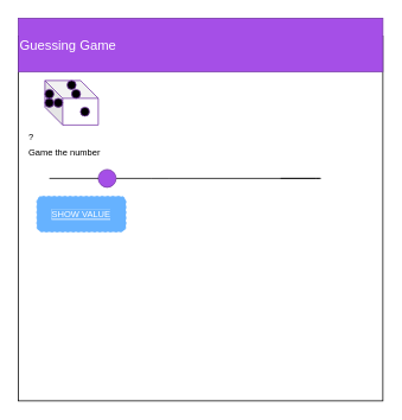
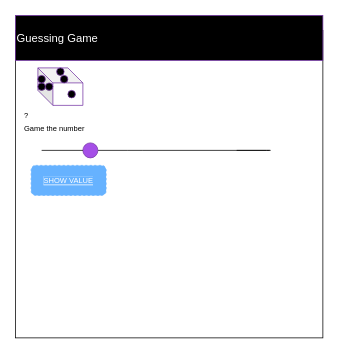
  <mxCell id="0" />
  <mxCell id="1" parent="0" />
  <mxCell id="2" value="" style="whiteSpace=wrap;html=1;aspect=fixed;" vertex="1" parent="1"><mxGeometry x="20" y="40" width="410" height="410" as="geometry" /></mxCell>
- <mxCell id="3" value="&lt;font color=&quot;#ffffff&quot; style=&quot;font-size: 15px&quot;&gt;Guessing Game&lt;/font&gt;" style="rounded=0;whiteSpace=wrap;html=1;fillColor=#A54FE7;strokeColor=#7637A6;align=left;" vertex="1" parent="1"><mxGeometry x="20" y="20" width="410" height="60" as="geometry" /></mxCell>
+ <mxCell id="3" value="&lt;font color=&quot;#ffffff&quot; style=&quot;font-size: 15px&quot;&gt;Guessing Game&lt;/font&gt;" style="rounded=0;whiteSpace=wrap;html=1;fillColor=#000000;strokeColor=#7637A6;align=left;" vertex="1" parent="1"><mxGeometry x="20" y="20" width="410" height="60" as="geometry" /></mxCell>
  <mxCell id="4" value="" style="shape=cube;whiteSpace=wrap;html=1;boundedLbl=1;backgroundOutline=1;darkOpacity=0.05;darkOpacity2=0.1;labelBackgroundColor=#7637A6;fontSize=15;fontColor=#FFFFFF;strokeColor=#7637A6;fillColor=#FFFFFF;" vertex="1" parent="1"><mxGeometry x="50" y="90" width="60" height="50" as="geometry" /></mxCell>
  <mxCell id="5" value="" style="ellipse;whiteSpace=wrap;html=1;aspect=fixed;labelBackgroundColor=#7637A6;fontSize=15;fontColor=#FFFFFF;strokeColor=#7637A6;fillColor=#000000;" vertex="1" parent="1"><mxGeometry x="90" y="120" width="10" height="10" as="geometry" /></mxCell>
  <mxCell id="6" value="" style="ellipse;whiteSpace=wrap;html=1;aspect=fixed;labelBackgroundColor=#7637A6;fontSize=15;fontColor=#FFFFFF;strokeColor=#7637A6;fillColor=#000000;" vertex="1" parent="1"><mxGeometry x="80" y="100" width="10" height="10" as="geometry" /></mxCell>
  <mxCell id="7" value="" style="ellipse;whiteSpace=wrap;html=1;aspect=fixed;labelBackgroundColor=#7637A6;fontSize=15;fontColor=#FFFFFF;strokeColor=#7637A6;fillColor=#000000;" vertex="1" parent="1"><mxGeometry x="75" y="90" width="10" height="10" as="geometry" /></mxCell>
  <mxCell id="8" value="" style="ellipse;whiteSpace=wrap;html=1;aspect=fixed;labelBackgroundColor=#7637A6;fontSize=15;fontColor=#FFFFFF;strokeColor=#7637A6;fillColor=#000000;" vertex="1" parent="1"><mxGeometry x="50" y="110" width="10" height="10" as="geometry" /></mxCell>
  <mxCell id="9" value="" style="ellipse;whiteSpace=wrap;html=1;aspect=fixed;labelBackgroundColor=#7637A6;fontSize=15;fontColor=#FFFFFF;strokeColor=#7637A6;fillColor=#000000;" vertex="1" parent="1"><mxGeometry x="60" y="110" width="10" height="10" as="geometry" /></mxCell>
  <mxCell id="10" value="" style="ellipse;whiteSpace=wrap;html=1;aspect=fixed;labelBackgroundColor=#7637A6;fontSize=15;fontColor=#FFFFFF;strokeColor=#7637A6;fillColor=#000000;" vertex="1" parent="1"><mxGeometry x="50" y="100" width="10" height="10" as="geometry" /></mxCell>
  <mxCell id="11" value="&lt;font style=&quot;font-size: 10px&quot;&gt;?&lt;br&gt;Game the number&lt;/font&gt;" style="rounded=0;whiteSpace=wrap;html=1;labelBackgroundColor=#FFFFFF;fontSize=15;fontColor=#000000;strokeColor=none;fillColor=#FFFFFF;align=left;" vertex="1" parent="1"><mxGeometry x="30" y="150" width="170" height="20" as="geometry" /></mxCell>
  <mxCell id="12" value="" style="endArrow=none;html=1;fontSize=15;fontColor=#FFFFFF;startArrow=none;" edge="1" parent="1" source="13"><mxGeometry width="50" height="50" relative="1" as="geometry"><mxPoint x="55" y="200" as="sourcePoint" /><mxPoint x="315" y="200" as="targetPoint" /><Array as="points"><mxPoint x="180" y="200" /><mxPoint x="365" y="200" /></Array></mxGeometry></mxCell>
  <mxCell id="13" value="" style="ellipse;whiteSpace=wrap;html=1;labelBackgroundColor=#7637A6;fontSize=15;fontColor=#FFFFFF;strokeColor=#7637A6;fillColor=#A54FE7;" vertex="1" parent="1"><mxGeometry x="110" y="190" width="20" height="20" as="geometry" /></mxCell>
  <mxCell id="14" value="" style="endArrow=none;html=1;fontSize=15;fontColor=#FFFFFF;" edge="1" parent="1" target="13"><mxGeometry width="50" height="50" relative="1" as="geometry"><mxPoint x="55" y="200" as="sourcePoint" /><mxPoint x="315" y="200" as="targetPoint" /><Array as="points" /></mxGeometry></mxCell>
  <mxCell id="15" value="&lt;font color=&quot;#ffffff&quot;&gt;&lt;span style=&quot;background-color: rgb(102 , 178 , 255)&quot;&gt;SHOW VALUE&lt;/span&gt;&lt;/font&gt;" style="rounded=1;whiteSpace=wrap;html=1;labelBackgroundColor=#FFFFFF;fontSize=10;fontColor=#000000;strokeColor=#66B2FF;fillColor=#66B2FF;dashed=1;" vertex="1" parent="1"><mxGeometry x="41" y="220" width="100" height="40" as="geometry" /></mxCell>
